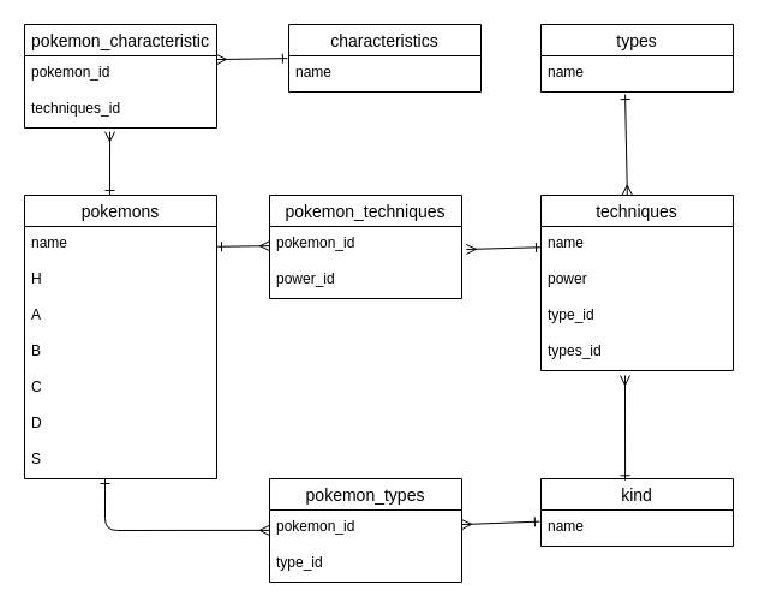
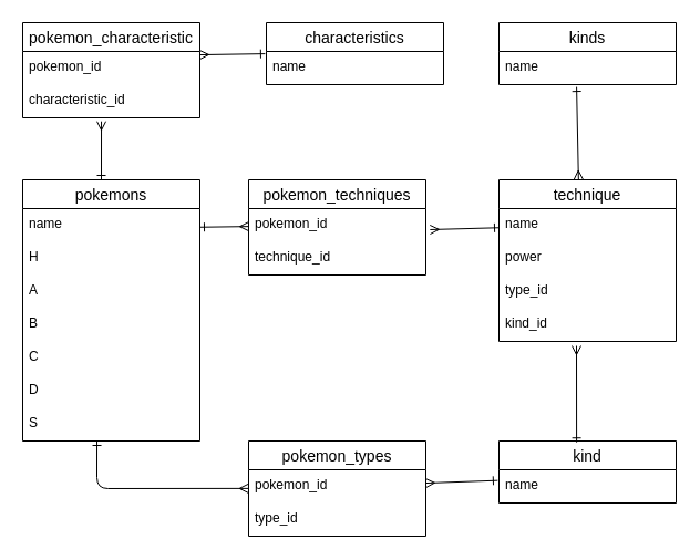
  <mxCell id="0" />
  <mxCell id="1" parent="0" />
  <mxCell id="2" value="pokemons" style="swimlane;fontStyle=0;childLayout=stackLayout;horizontal=1;startSize=26;horizontalStack=0;resizeParent=1;resizeParentMax=0;resizeLast=0;collapsible=1;marginBottom=0;align=center;fontSize=14;" parent="1" vertex="1"><mxGeometry x="20" y="162" width="160" height="236" as="geometry"><mxRectangle x="70" y="270" width="70" height="26" as="alternateBounds" /></mxGeometry></mxCell>
  <mxCell id="3" value="name    " style="text;strokeColor=none;fillColor=none;spacingLeft=4;spacingRight=4;overflow=hidden;rotatable=0;points=[[0,0.5],[1,0.5]];portConstraint=eastwest;fontSize=12;" parent="2" vertex="1"><mxGeometry y="26" width="160" height="30" as="geometry" /></mxCell>
  <mxCell id="4" value="H" style="text;strokeColor=none;fillColor=none;spacingLeft=4;spacingRight=4;overflow=hidden;rotatable=0;points=[[0,0.5],[1,0.5]];portConstraint=eastwest;fontSize=12;" parent="2" vertex="1"><mxGeometry y="56" width="160" height="30" as="geometry" /></mxCell>
  <mxCell id="5" value="A" style="text;strokeColor=none;fillColor=none;spacingLeft=4;spacingRight=4;overflow=hidden;rotatable=0;points=[[0,0.5],[1,0.5]];portConstraint=eastwest;fontSize=12;" parent="2" vertex="1"><mxGeometry y="86" width="160" height="30" as="geometry" /></mxCell>
  <mxCell id="6" value="B" style="text;strokeColor=none;fillColor=none;spacingLeft=4;spacingRight=4;overflow=hidden;rotatable=0;points=[[0,0.5],[1,0.5]];portConstraint=eastwest;fontSize=12;" parent="2" vertex="1"><mxGeometry y="116" width="160" height="30" as="geometry" /></mxCell>
  <mxCell id="7" value="C" style="text;strokeColor=none;fillColor=none;spacingLeft=4;spacingRight=4;overflow=hidden;rotatable=0;points=[[0,0.5],[1,0.5]];portConstraint=eastwest;fontSize=12;" parent="2" vertex="1"><mxGeometry y="146" width="160" height="30" as="geometry" /></mxCell>
  <mxCell id="8" value="D" style="text;strokeColor=none;fillColor=none;spacingLeft=4;spacingRight=4;overflow=hidden;rotatable=0;points=[[0,0.5],[1,0.5]];portConstraint=eastwest;fontSize=12;" parent="2" vertex="1"><mxGeometry y="176" width="160" height="30" as="geometry" /></mxCell>
  <mxCell id="9" value="S" style="text;strokeColor=none;fillColor=none;spacingLeft=4;spacingRight=4;overflow=hidden;rotatable=0;points=[[0,0.5],[1,0.5]];portConstraint=eastwest;fontSize=12;" parent="2" vertex="1"><mxGeometry y="206" width="160" height="30" as="geometry" /></mxCell>
- <mxCell id="10" value="techniques" style="swimlane;fontStyle=0;childLayout=stackLayout;horizontal=1;startSize=26;horizontalStack=0;resizeParent=1;resizeParentMax=0;resizeLast=0;collapsible=1;marginBottom=0;align=center;fontSize=14;" parent="1" vertex="1"><mxGeometry x="450" y="162" width="160" height="146" as="geometry" /></mxCell>
+ <mxCell id="10" value="technique" style="swimlane;fontStyle=0;childLayout=stackLayout;horizontal=1;startSize=26;horizontalStack=0;resizeParent=1;resizeParentMax=0;resizeLast=0;collapsible=1;marginBottom=0;align=center;fontSize=14;" parent="1" vertex="1"><mxGeometry x="450" y="162" width="160" height="146" as="geometry" /></mxCell>
  <mxCell id="11" value="name" style="text;strokeColor=none;fillColor=none;spacingLeft=4;spacingRight=4;overflow=hidden;rotatable=0;points=[[0,0.5],[1,0.5]];portConstraint=eastwest;fontSize=12;" parent="10" vertex="1"><mxGeometry y="26" width="160" height="30" as="geometry" /></mxCell>
  <mxCell id="12" value="power" style="text;strokeColor=none;fillColor=none;spacingLeft=4;spacingRight=4;overflow=hidden;rotatable=0;points=[[0,0.5],[1,0.5]];portConstraint=eastwest;fontSize=12;" parent="10" vertex="1"><mxGeometry y="56" width="160" height="30" as="geometry" /></mxCell>
  <mxCell id="13" value="type_id" style="text;strokeColor=none;fillColor=none;spacingLeft=4;spacingRight=4;overflow=hidden;rotatable=0;points=[[0,0.5],[1,0.5]];portConstraint=eastwest;fontSize=12;" parent="10" vertex="1"><mxGeometry y="86" width="160" height="30" as="geometry" /></mxCell>
- <mxCell id="14" value="types_id" style="text;strokeColor=none;fillColor=none;spacingLeft=4;spacingRight=4;overflow=hidden;rotatable=0;points=[[0,0.5],[1,0.5]];portConstraint=eastwest;fontSize=12;" parent="10" vertex="1"><mxGeometry y="116" width="160" height="30" as="geometry" /></mxCell>
+ <mxCell id="14" value="kind_id" style="text;strokeColor=none;fillColor=none;spacingLeft=4;spacingRight=4;overflow=hidden;rotatable=0;points=[[0,0.5],[1,0.5]];portConstraint=eastwest;fontSize=12;" parent="10" vertex="1"><mxGeometry y="116" width="160" height="30" as="geometry" /></mxCell>
  <mxCell id="15" value="characteristics" style="swimlane;fontStyle=0;childLayout=stackLayout;horizontal=1;startSize=26;horizontalStack=0;resizeParent=1;resizeParentMax=0;resizeLast=0;collapsible=1;marginBottom=0;align=center;fontSize=14;" parent="1" vertex="1"><mxGeometry x="240" y="20" width="160" height="56" as="geometry" /></mxCell>
  <mxCell id="16" value="name" style="text;strokeColor=none;fillColor=none;spacingLeft=4;spacingRight=4;overflow=hidden;rotatable=0;points=[[0,0.5],[1,0.5]];portConstraint=eastwest;fontSize=12;" parent="15" vertex="1"><mxGeometry y="26" width="160" height="30" as="geometry" /></mxCell>
  <mxCell id="17" value="" style="fontSize=12;html=1;endArrow=ERone;startArrow=ERmany;entryX=0.419;entryY=1;entryDx=0;entryDy=0;entryPerimeter=0;startFill=0;endFill=0;exitX=-0.002;exitY=0.563;exitDx=0;exitDy=0;exitPerimeter=0;" parent="1" edge="1" source="30"><mxGeometry width="100" height="100" relative="1" as="geometry"><mxPoint x="180" y="602" as="sourcePoint" /><mxPoint x="87.04" y="398" as="targetPoint" /><Array as="points"><mxPoint x="87" y="441" /></Array></mxGeometry></mxCell>
  <mxCell id="18" value="" style="fontSize=12;html=1;endArrow=ERone;startArrow=ERmany;startFill=0;endFill=0;entryX=1;entryY=0.559;entryDx=0;entryDy=0;entryPerimeter=0;" parent="1" source="27" edge="1" target="3"><mxGeometry width="100" height="100" relative="1" as="geometry"><mxPoint x="313" y="382" as="sourcePoint" /><mxPoint x="180" y="303" as="targetPoint" /></mxGeometry></mxCell>
  <mxCell id="19" value="kind" style="swimlane;fontStyle=0;childLayout=stackLayout;horizontal=1;startSize=26;horizontalStack=0;resizeParent=1;resizeParentMax=0;resizeLast=0;collapsible=1;marginBottom=0;align=center;fontSize=14;" parent="1" vertex="1"><mxGeometry x="450" y="398" width="160" height="56" as="geometry" /></mxCell>
  <mxCell id="20" value="name" style="text;strokeColor=none;fillColor=none;spacingLeft=4;spacingRight=4;overflow=hidden;rotatable=0;points=[[0,0.5],[1,0.5]];portConstraint=eastwest;fontSize=12;" parent="19" vertex="1"><mxGeometry y="26" width="160" height="30" as="geometry" /></mxCell>
- <mxCell id="21" value="types" style="swimlane;fontStyle=0;childLayout=stackLayout;horizontal=1;startSize=26;horizontalStack=0;resizeParent=1;resizeParentMax=0;resizeLast=0;collapsible=1;marginBottom=0;align=center;fontSize=14;" vertex="1" parent="1"><mxGeometry x="450" y="20" width="160" height="56" as="geometry" /></mxCell>
+ <mxCell id="21" value="kinds" style="swimlane;fontStyle=0;childLayout=stackLayout;horizontal=1;startSize=26;horizontalStack=0;resizeParent=1;resizeParentMax=0;resizeLast=0;collapsible=1;marginBottom=0;align=center;fontSize=14;" vertex="1" parent="1"><mxGeometry x="450" y="20" width="160" height="56" as="geometry" /></mxCell>
  <mxCell id="22" value="name" style="text;strokeColor=none;fillColor=none;spacingLeft=4;spacingRight=4;overflow=hidden;rotatable=0;points=[[0,0.5],[1,0.5]];portConstraint=eastwest;fontSize=12;" vertex="1" parent="21"><mxGeometry y="26" width="160" height="30" as="geometry" /></mxCell>
  <mxCell id="23" value="pokemon_characteristic" style="swimlane;fontStyle=0;childLayout=stackLayout;horizontal=1;startSize=26;horizontalStack=0;resizeParent=1;resizeParentMax=0;resizeLast=0;collapsible=1;marginBottom=0;align=center;fontSize=14;" vertex="1" parent="1"><mxGeometry x="20" y="20" width="160" height="86" as="geometry" /></mxCell>
  <mxCell id="24" value="pokemon_id" style="text;strokeColor=none;fillColor=none;spacingLeft=4;spacingRight=4;overflow=hidden;rotatable=0;points=[[0,0.5],[1,0.5]];portConstraint=eastwest;fontSize=12;" vertex="1" parent="23"><mxGeometry y="26" width="160" height="30" as="geometry" /></mxCell>
- <mxCell id="25" value="techniques_id" style="text;strokeColor=none;fillColor=none;spacingLeft=4;spacingRight=4;overflow=hidden;rotatable=0;points=[[0,0.5],[1,0.5]];portConstraint=eastwest;fontSize=12;" vertex="1" parent="23"><mxGeometry y="56" width="160" height="30" as="geometry" /></mxCell>
+ <mxCell id="25" value="characteristic_id" style="text;strokeColor=none;fillColor=none;spacingLeft=4;spacingRight=4;overflow=hidden;rotatable=0;points=[[0,0.5],[1,0.5]];portConstraint=eastwest;fontSize=12;" vertex="1" parent="23"><mxGeometry y="56" width="160" height="30" as="geometry" /></mxCell>
  <mxCell id="26" value="pokemon_techniques" style="swimlane;fontStyle=0;childLayout=stackLayout;horizontal=1;startSize=26;horizontalStack=0;resizeParent=1;resizeParentMax=0;resizeLast=0;collapsible=1;marginBottom=0;align=center;fontSize=14;" vertex="1" parent="1"><mxGeometry x="224" y="162" width="160" height="86" as="geometry" /></mxCell>
  <mxCell id="27" value="pokemon_id" style="text;strokeColor=none;fillColor=none;spacingLeft=4;spacingRight=4;overflow=hidden;rotatable=0;points=[[0,0.5],[1,0.5]];portConstraint=eastwest;fontSize=12;" vertex="1" parent="26"><mxGeometry y="26" width="160" height="30" as="geometry" /></mxCell>
- <mxCell id="28" value="power_id" style="text;strokeColor=none;fillColor=none;spacingLeft=4;spacingRight=4;overflow=hidden;rotatable=0;points=[[0,0.5],[1,0.5]];portConstraint=eastwest;fontSize=12;" vertex="1" parent="26"><mxGeometry y="56" width="160" height="30" as="geometry" /></mxCell>
+ <mxCell id="28" value="technique_id" style="text;strokeColor=none;fillColor=none;spacingLeft=4;spacingRight=4;overflow=hidden;rotatable=0;points=[[0,0.5],[1,0.5]];portConstraint=eastwest;fontSize=12;" vertex="1" parent="26"><mxGeometry y="56" width="160" height="30" as="geometry" /></mxCell>
  <mxCell id="29" value="pokemon_types" style="swimlane;fontStyle=0;childLayout=stackLayout;horizontal=1;startSize=26;horizontalStack=0;resizeParent=1;resizeParentMax=0;resizeLast=0;collapsible=1;marginBottom=0;align=center;fontSize=14;" vertex="1" parent="1"><mxGeometry x="224" y="398" width="160" height="86" as="geometry" /></mxCell>
  <mxCell id="30" value="pokemon_id    " style="text;strokeColor=none;fillColor=none;spacingLeft=4;spacingRight=4;overflow=hidden;rotatable=0;points=[[0,0.5],[1,0.5]];portConstraint=eastwest;fontSize=12;" vertex="1" parent="29"><mxGeometry y="26" width="160" height="30" as="geometry" /></mxCell>
  <mxCell id="31" value="type_id" style="text;strokeColor=none;fillColor=none;spacingLeft=4;spacingRight=4;overflow=hidden;rotatable=0;points=[[0,0.5],[1,0.5]];portConstraint=eastwest;fontSize=12;" vertex="1" parent="29"><mxGeometry y="56" width="160" height="30" as="geometry" /></mxCell>
  <mxCell id="32" value="" style="fontSize=12;html=1;endArrow=ERone;startArrow=ERmany;startFill=0;endFill=0;entryX=-0.007;entryY=0.322;entryDx=0;entryDy=0;entryPerimeter=0;" edge="1" parent="1" source="30" target="20"><mxGeometry width="100" height="100" relative="1" as="geometry"><mxPoint x="420" y="312.99" as="sourcePoint" /><mxPoint x="420" y="426" as="targetPoint" /></mxGeometry></mxCell>
  <mxCell id="33" value="" style="fontSize=12;html=1;endArrow=ERone;startArrow=ERmany;startFill=0;endFill=0;exitX=1.024;exitY=0.633;exitDx=0;exitDy=0;exitPerimeter=0;" edge="1" parent="1" source="27" target="11"><mxGeometry width="100" height="100" relative="1" as="geometry"><mxPoint x="384" y="302" as="sourcePoint" /><mxPoint x="442.88" y="302.024" as="targetPoint" /></mxGeometry></mxCell>
  <mxCell id="34" value="" style="fontSize=12;html=1;endArrow=ERone;startArrow=ERmany;startFill=0;endFill=0;entryX=0.438;entryY=0.022;entryDx=0;entryDy=0;entryPerimeter=0;" edge="1" parent="1" target="19"><mxGeometry width="100" height="100" relative="1" as="geometry"><mxPoint x="520" y="312" as="sourcePoint" /><mxPoint x="493" y="392" as="targetPoint" /></mxGeometry></mxCell>
  <mxCell id="35" value="" style="fontSize=12;html=1;endArrow=ERone;startArrow=ERmany;startFill=0;endFill=0;entryX=0.438;entryY=1.07;entryDx=0;entryDy=0;entryPerimeter=0;exitX=0.449;exitY=-0.003;exitDx=0;exitDy=0;exitPerimeter=0;" edge="1" parent="1" source="10" target="22"><mxGeometry width="100" height="100" relative="1" as="geometry"><mxPoint x="560" y="202" as="sourcePoint" /><mxPoint x="560" y="301.992" as="targetPoint" /></mxGeometry></mxCell>
  <mxCell id="36" value="" style="fontSize=12;html=1;endArrow=ERone;startArrow=ERmany;startFill=0;endFill=0;exitX=0.444;exitY=1.107;exitDx=0;exitDy=0;exitPerimeter=0;" edge="1" parent="1" source="25"><mxGeometry width="100" height="100" relative="1" as="geometry"><mxPoint x="120" y="142" as="sourcePoint" /><mxPoint x="91" y="162" as="targetPoint" /></mxGeometry></mxCell>
  <mxCell id="37" value="" style="fontSize=12;html=1;endArrow=ERone;startArrow=ERmany;startFill=0;endFill=0;entryX=-0.007;entryY=0.07;entryDx=0;entryDy=0;entryPerimeter=0;exitX=1.024;exitY=0.633;exitDx=0;exitDy=0;exitPerimeter=0;" edge="1" parent="1" target="16"><mxGeometry width="100" height="100" relative="1" as="geometry"><mxPoint x="180" y="49.05" as="sourcePoint" /><mxPoint x="241.84" y="46.95" as="targetPoint" /></mxGeometry></mxCell>
